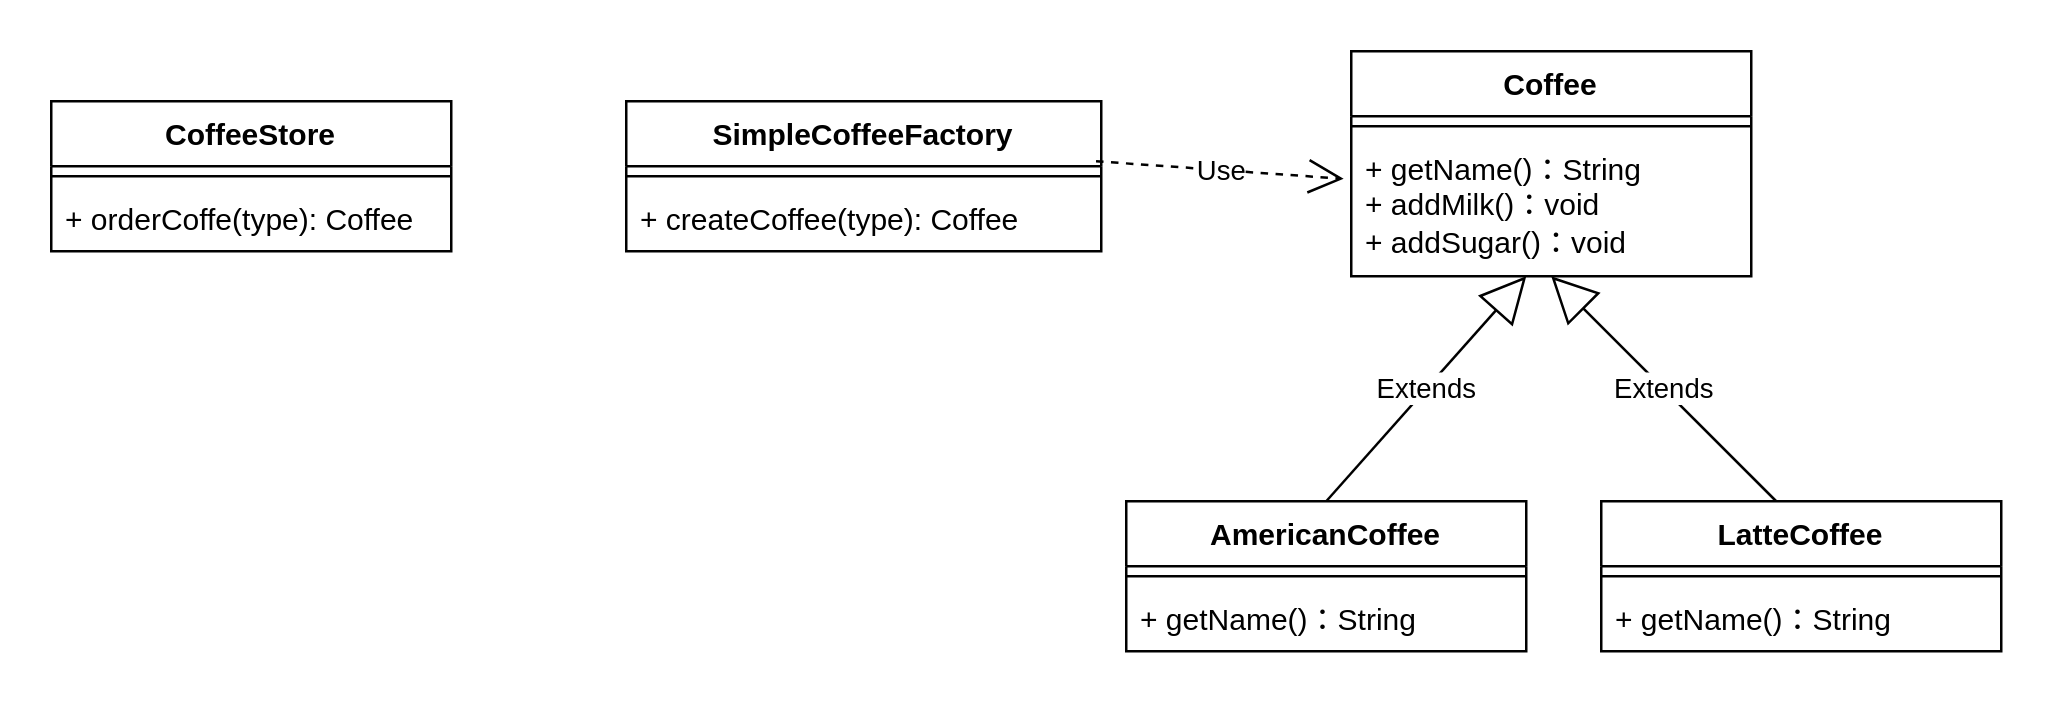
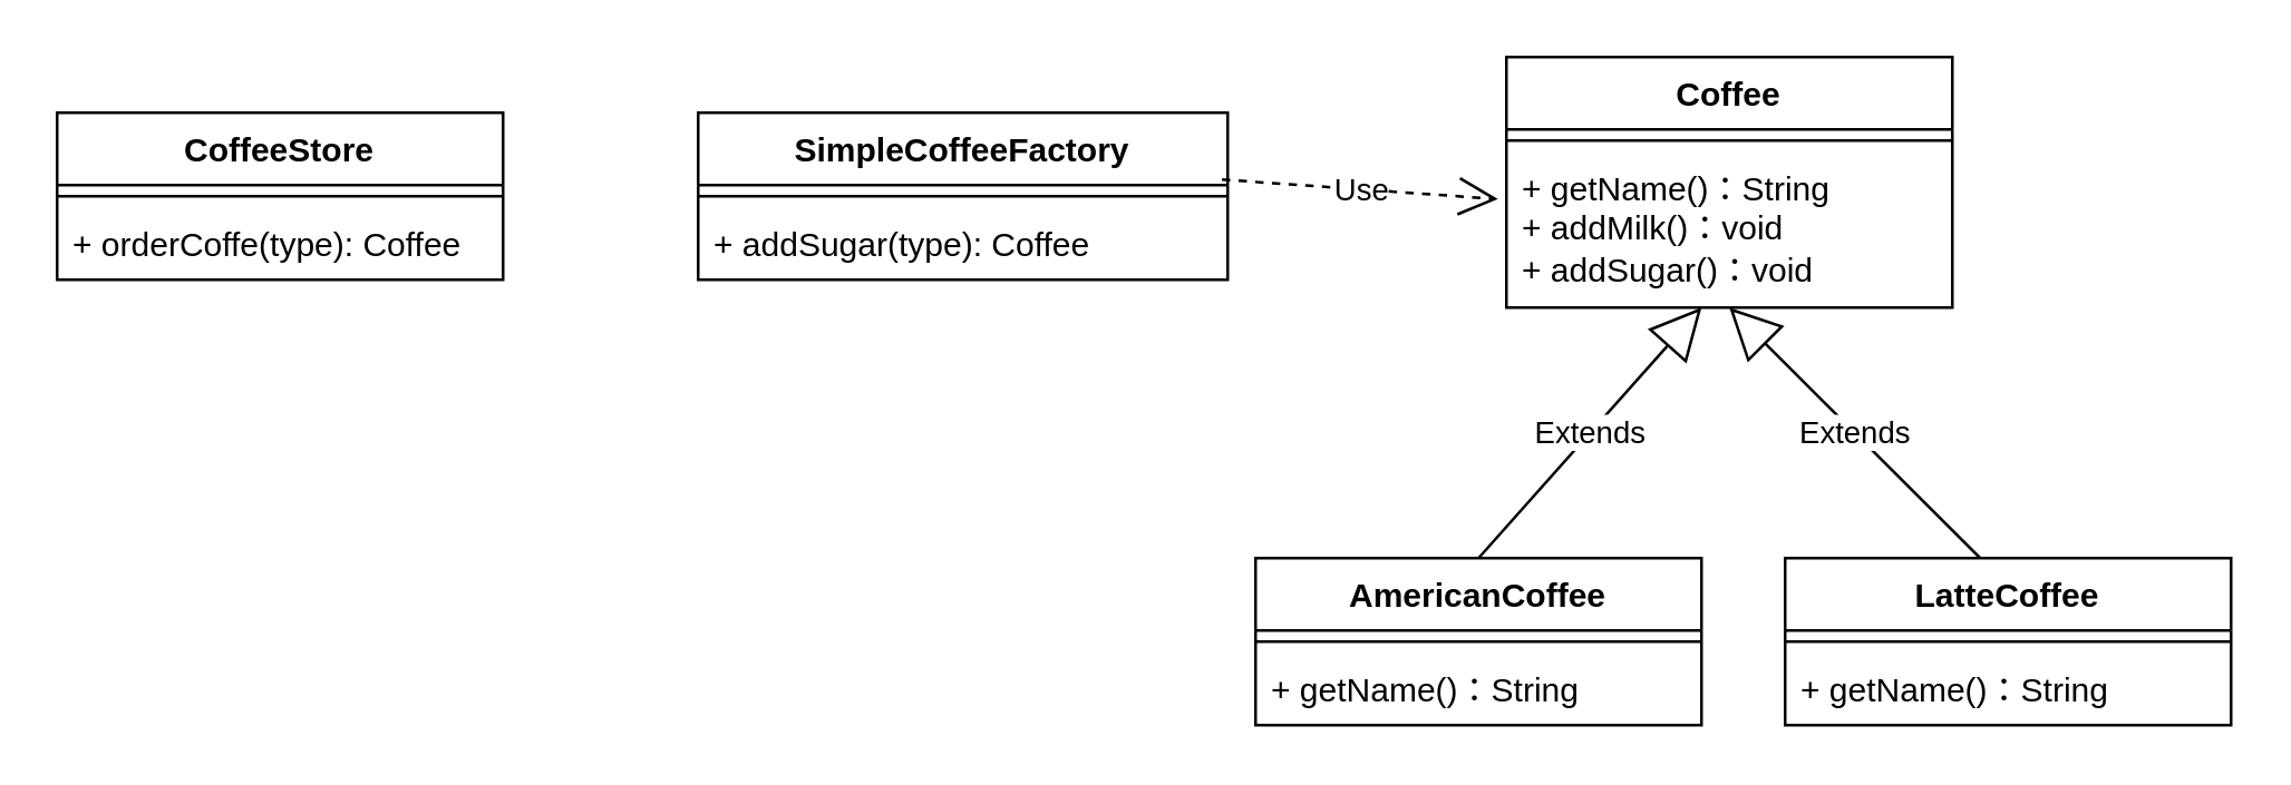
  <mxCell id="0" />
  <mxCell id="1" parent="0" />
  <mxCell id="2" value="Coffee" style="swimlane;fontStyle=1;align=center;verticalAlign=top;childLayout=stackLayout;horizontal=1;startSize=26;horizontalStack=0;resizeParent=1;resizeParentMax=0;resizeLast=0;collapsible=1;marginBottom=0;whiteSpace=wrap;html=1;" vertex="1" parent="1"><mxGeometry x="540" y="20" width="160" height="90" as="geometry" /></mxCell>
  <mxCell id="3" value="" style="line;strokeWidth=1;fillColor=none;align=left;verticalAlign=middle;spacingTop=-1;spacingLeft=3;spacingRight=3;rotatable=0;labelPosition=right;points=[];portConstraint=eastwest;strokeColor=inherit;" vertex="1" parent="2"><mxGeometry y="26" width="160" height="8" as="geometry" /></mxCell>
  <mxCell id="4" value="+ getName()：String&lt;br&gt;+ addMilk()：void&lt;br&gt;+ addSugar()：void" style="text;strokeColor=none;fillColor=none;align=left;verticalAlign=top;spacingLeft=4;spacingRight=4;overflow=hidden;rotatable=0;points=[[0,0.5],[1,0.5]];portConstraint=eastwest;whiteSpace=wrap;html=1;" vertex="1" parent="2"><mxGeometry y="34" width="160" height="56" as="geometry" /></mxCell>
  <mxCell id="5" value="Extends" style="endArrow=block;endSize=16;endFill=0;html=1;rounded=0;" edge="1" parent="1"><mxGeometry width="160" relative="1" as="geometry"><mxPoint x="710" y="200" as="sourcePoint" /><mxPoint x="620" y="110" as="targetPoint" /></mxGeometry></mxCell>
  <mxCell id="6" value="LatteCoffee" style="swimlane;fontStyle=1;align=center;verticalAlign=top;childLayout=stackLayout;horizontal=1;startSize=26;horizontalStack=0;resizeParent=1;resizeParentMax=0;resizeLast=0;collapsible=1;marginBottom=0;whiteSpace=wrap;html=1;" vertex="1" parent="1"><mxGeometry x="640" y="200" width="160" height="60" as="geometry" /></mxCell>
  <mxCell id="7" value="" style="line;strokeWidth=1;fillColor=none;align=left;verticalAlign=middle;spacingTop=-1;spacingLeft=3;spacingRight=3;rotatable=0;labelPosition=right;points=[];portConstraint=eastwest;strokeColor=inherit;" vertex="1" parent="6"><mxGeometry y="26" width="160" height="8" as="geometry" /></mxCell>
  <mxCell id="8" value="+ getName()：String" style="text;strokeColor=none;fillColor=none;align=left;verticalAlign=top;spacingLeft=4;spacingRight=4;overflow=hidden;rotatable=0;points=[[0,0.5],[1,0.5]];portConstraint=eastwest;whiteSpace=wrap;html=1;" vertex="1" parent="6"><mxGeometry y="34" width="160" height="26" as="geometry" /></mxCell>
  <mxCell id="9" value="AmericanCoffee" style="swimlane;fontStyle=1;align=center;verticalAlign=top;childLayout=stackLayout;horizontal=1;startSize=26;horizontalStack=0;resizeParent=1;resizeParentMax=0;resizeLast=0;collapsible=1;marginBottom=0;whiteSpace=wrap;html=1;" vertex="1" parent="1"><mxGeometry x="450" y="200" width="160" height="60" as="geometry" /></mxCell>
  <mxCell id="10" value="" style="line;strokeWidth=1;fillColor=none;align=left;verticalAlign=middle;spacingTop=-1;spacingLeft=3;spacingRight=3;rotatable=0;labelPosition=right;points=[];portConstraint=eastwest;strokeColor=inherit;" vertex="1" parent="9"><mxGeometry y="26" width="160" height="8" as="geometry" /></mxCell>
  <mxCell id="11" value="+ getName()：String" style="text;strokeColor=none;fillColor=none;align=left;verticalAlign=top;spacingLeft=4;spacingRight=4;overflow=hidden;rotatable=0;points=[[0,0.5],[1,0.5]];portConstraint=eastwest;whiteSpace=wrap;html=1;" vertex="1" parent="9"><mxGeometry y="34" width="160" height="26" as="geometry" /></mxCell>
  <mxCell id="12" value="Extends" style="endArrow=block;endSize=16;endFill=0;html=1;rounded=0;entryX=0.519;entryY=1.089;entryDx=0;entryDy=0;entryPerimeter=0;exitX=0.5;exitY=0;exitDx=0;exitDy=0;" edge="1" parent="1" source="9"><mxGeometry width="160" relative="1" as="geometry"><mxPoint x="697" y="195" as="sourcePoint" /><mxPoint x="610" y="110" as="targetPoint" /></mxGeometry></mxCell>
  <mxCell id="13" value="CoffeeStore&lt;br&gt;" style="swimlane;fontStyle=1;align=center;verticalAlign=top;childLayout=stackLayout;horizontal=1;startSize=26;horizontalStack=0;resizeParent=1;resizeParentMax=0;resizeLast=0;collapsible=1;marginBottom=0;whiteSpace=wrap;html=1;" vertex="1" parent="1"><mxGeometry x="20" y="40" width="160" height="60" as="geometry" /></mxCell>
  <mxCell id="14" value="" style="line;strokeWidth=1;fillColor=none;align=left;verticalAlign=middle;spacingTop=-1;spacingLeft=3;spacingRight=3;rotatable=0;labelPosition=right;points=[];portConstraint=eastwest;strokeColor=inherit;" vertex="1" parent="13"><mxGeometry y="26" width="160" height="8" as="geometry" /></mxCell>
  <mxCell id="15" value="+ orderCoffe(type): Coffee" style="text;strokeColor=none;fillColor=none;align=left;verticalAlign=top;spacingLeft=4;spacingRight=4;overflow=hidden;rotatable=0;points=[[0,0.5],[1,0.5]];portConstraint=eastwest;whiteSpace=wrap;html=1;" vertex="1" parent="13"><mxGeometry y="34" width="160" height="26" as="geometry" /></mxCell>
  <mxCell id="16" value="SimpleCoffeeFactory&lt;br&gt;" style="swimlane;fontStyle=1;align=center;verticalAlign=top;childLayout=stackLayout;horizontal=1;startSize=26;horizontalStack=0;resizeParent=1;resizeParentMax=0;resizeLast=0;collapsible=1;marginBottom=0;whiteSpace=wrap;html=1;" vertex="1" parent="1"><mxGeometry x="250" y="40" width="190" height="60" as="geometry" /></mxCell>
  <mxCell id="17" value="" style="line;strokeWidth=1;fillColor=none;align=left;verticalAlign=middle;spacingTop=-1;spacingLeft=3;spacingRight=3;rotatable=0;labelPosition=right;points=[];portConstraint=eastwest;strokeColor=inherit;" vertex="1" parent="16"><mxGeometry y="26" width="190" height="8" as="geometry" /></mxCell>
- <mxCell id="18" value="+ createCoffee(type): Coffee" style="text;strokeColor=none;fillColor=none;align=left;verticalAlign=top;spacingLeft=4;spacingRight=4;overflow=hidden;rotatable=0;points=[[0,0.5],[1,0.5]];portConstraint=eastwest;whiteSpace=wrap;html=1;" vertex="1" parent="16"><mxGeometry y="34" width="190" height="26" as="geometry" /></mxCell>
+ <mxCell id="18" value="+ addSugar(type): Coffee" style="text;strokeColor=none;fillColor=none;align=left;verticalAlign=top;spacingLeft=4;spacingRight=4;overflow=hidden;rotatable=0;points=[[0,0.5],[1,0.5]];portConstraint=eastwest;whiteSpace=wrap;html=1;" vertex="1" parent="16"><mxGeometry y="34" width="190" height="26" as="geometry" /></mxCell>
  <mxCell id="19" value="Use" style="endArrow=open;endSize=12;dashed=1;html=1;rounded=0;exitX=0.989;exitY=0.4;exitDx=0;exitDy=0;exitPerimeter=0;entryX=-0.019;entryY=0.304;entryDx=0;entryDy=0;entryPerimeter=0;" edge="1" parent="1" source="16" target="4"><mxGeometry width="160" relative="1" as="geometry"><mxPoint x="310" y="230" as="sourcePoint" /><mxPoint x="470" y="230" as="targetPoint" /></mxGeometry></mxCell>
